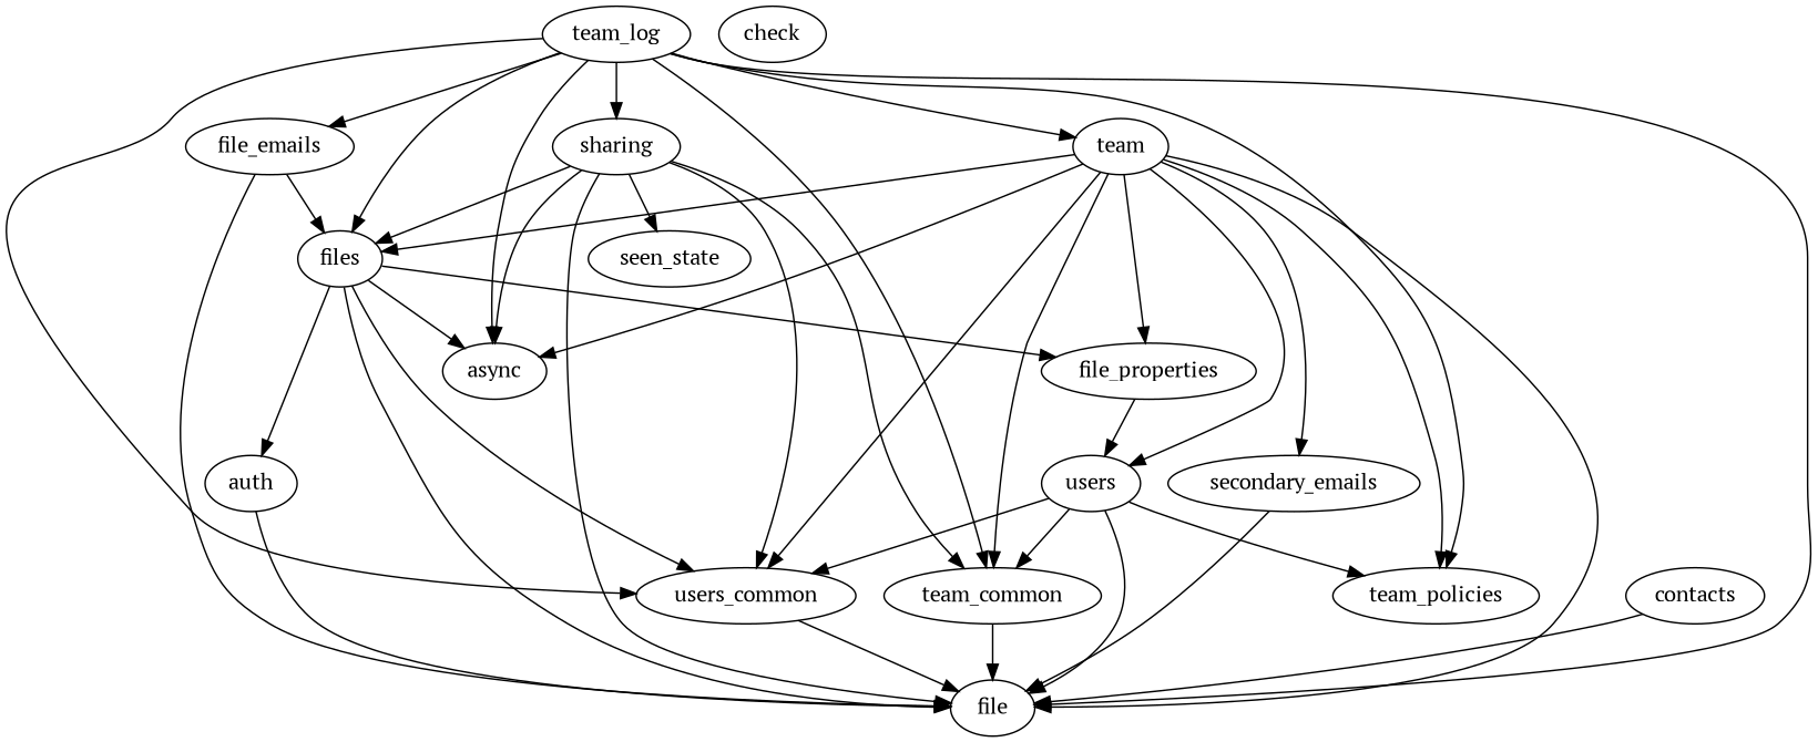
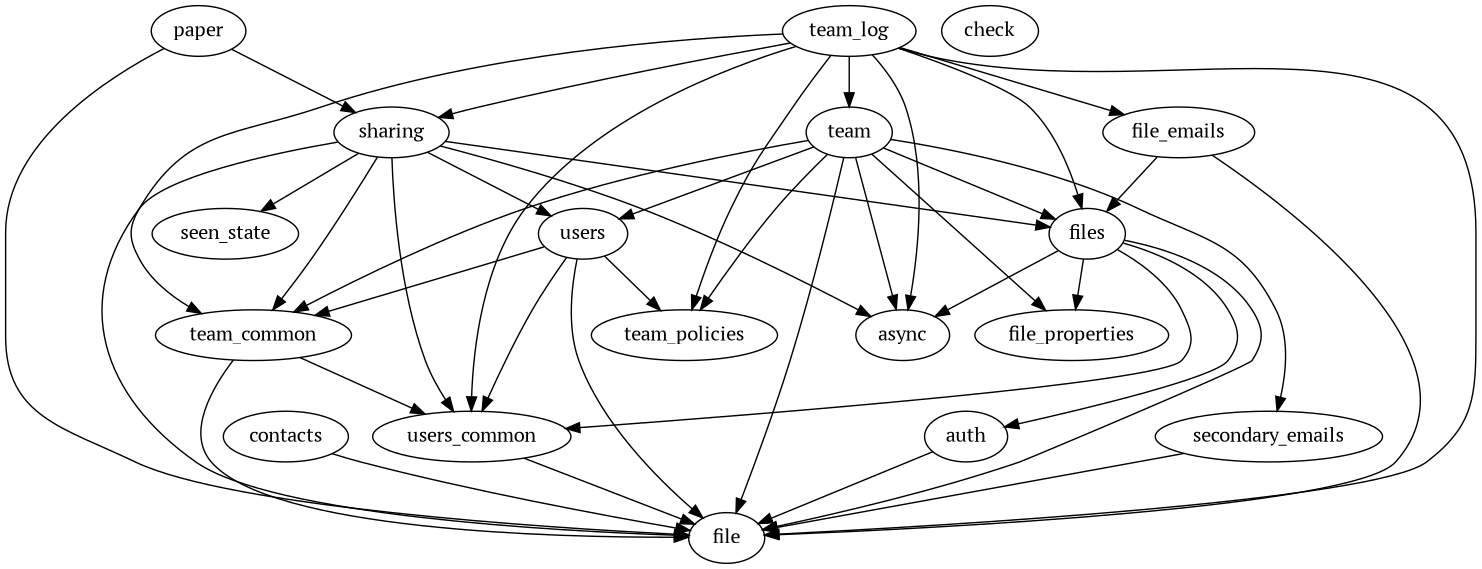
  digraph {
    fontname="PT Serif"
    node [fontname="PT Serif"]
    edge [fontname="PT Serif"]
    n1 [label=file]
    auth
    check
    files
    async
    file_properties
    users_common
    contacts
    n9 [label=file_emails]
+   paper
    sharing
    seen_state
    team_common
    users
    team_policies
    secondary_emails
    team
    team_log
    auth -> n1
    files -> n1
    files -> auth
    files -> async
    files -> file_properties
    files -> users_common
    users_common -> n1
    contacts -> n1
    n9 -> n1
    n9 -> files
+   paper -> n1
+   paper -> sharing
    sharing -> n1
    sharing -> files
    sharing -> async
    sharing -> users_common
    sharing -> seen_state
    sharing -> team_common
-   file_properties -> users
+   sharing -> users
    team_common -> n1
    users -> n1
    users -> users_common
    users -> team_common
    users -> team_policies
    secondary_emails -> n1
    team -> n1
    team -> files
    team -> async
    team -> file_properties
-   team -> users_common
+   team_common -> users_common
    team -> team_common
    team -> users
    team -> team_policies
    team -> secondary_emails
    team_log -> n1
    team_log -> files
    team_log -> async
    team_log -> users_common
    team_log -> n9
    team_log -> sharing
    team_log -> team_common
    team_log -> team_policies
    team_log -> team
  }
